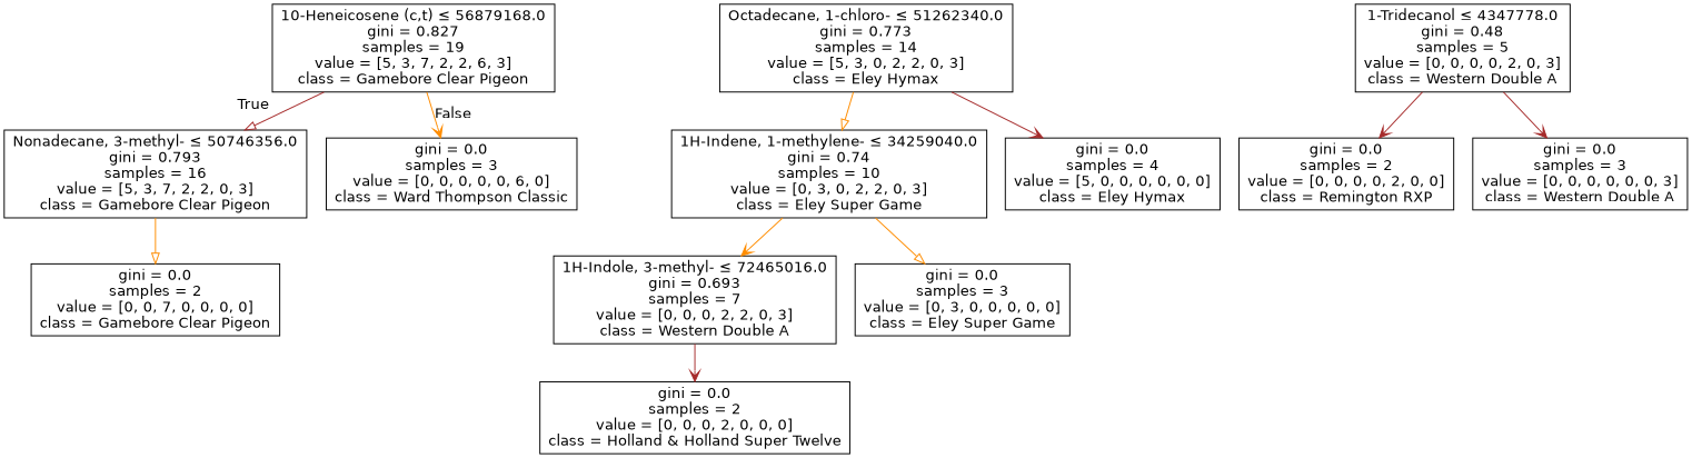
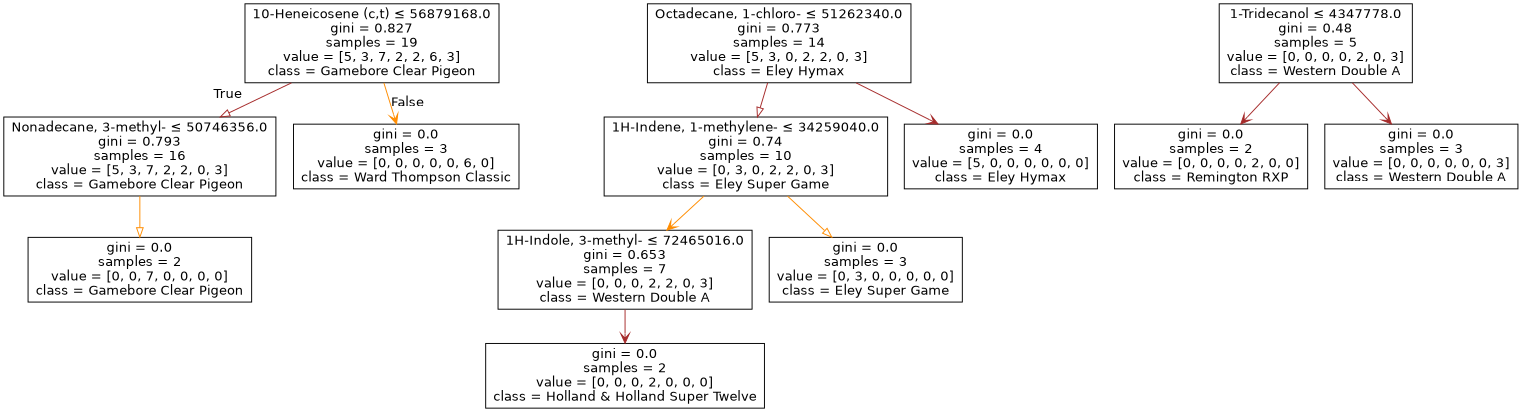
  digraph {
    node [fontname=helvetica shape=box]
    edge [arrowhead=vee color=brown fontname=helvetica]
    n1 [label=<10-Heneicosene (c,t) &le; 56879168.0<br/>gini = 0.827<br/>samples = 19<br/>value = [5, 3, 7, 2, 2, 6, 3]<br/>class = Gamebore Clear Pigeon>]
    n2 [label=<Nonadecane, 3-methyl- &le; 50746356.0<br/>gini = 0.793<br/>samples = 16<br/>value = [5, 3, 7, 2, 2, 0, 3]<br/>class = Gamebore Clear Pigeon>]
    n3 [label=<gini = 0.0<br/>samples = 3<br/>value = [0, 0, 0, 0, 0, 6, 0]<br/>class = Ward Thompson Classic>]
    n4 [label=<gini = 0.0<br/>samples = 2<br/>value = [0, 0, 7, 0, 0, 0, 0]<br/>class = Gamebore Clear Pigeon>]
    n5 [label=<Octadecane, 1-chloro- &le; 51262340.0<br/>gini = 0.773<br/>samples = 14<br/>value = [5, 3, 0, 2, 2, 0, 3]<br/>class = Eley Hymax>]
    n6 [label=<1H-Indene, 1-methylene- &le; 34259040.0<br/>gini = 0.74<br/>samples = 10<br/>value = [0, 3, 0, 2, 2, 0, 3]<br/>class = Eley Super Game>]
    n7 [label=<gini = 0.0<br/>samples = 4<br/>value = [5, 0, 0, 0, 0, 0, 0]<br/>class = Eley Hymax>]
-   n8 [label=<1H-Indole, 3-methyl- &le; 72465016.0<br/>gini = 0.693<br/>samples = 7<br/>value = [0, 0, 0, 2, 2, 0, 3]<br/>class = Western Double A>]
+   n8 [label=<1H-Indole, 3-methyl- &le; 72465016.0<br/>gini = 0.653<br/>samples = 7<br/>value = [0, 0, 0, 2, 2, 0, 3]<br/>class = Western Double A>]
    n9 [label=<gini = 0.0<br/>samples = 3<br/>value = [0, 3, 0, 0, 0, 0, 0]<br/>class = Eley Super Game>]
    n10 [label=<gini = 0.0<br/>samples = 2<br/>value = [0, 0, 0, 2, 0, 0, 0]<br/>class = Holland &amp; Holland Super Twelve>]
    n11 [label=<1-Tridecanol &le; 4347778.0<br/>gini = 0.48<br/>samples = 5<br/>value = [0, 0, 0, 0, 2, 0, 3]<br/>class = Western Double A>]
    n12 [label=<gini = 0.0<br/>samples = 2<br/>value = [0, 0, 0, 0, 2, 0, 0]<br/>class = Remington RXP>]
    n13 [label=<gini = 0.0<br/>samples = 3<br/>value = [0, 0, 0, 0, 0, 0, 3]<br/>class = Western Double A>]
    n1 -> n2 [arrowhead=onormal headlabel=True labelangle=45 labeldistance=2.5]
    n1 -> n3 [color=darkorange headlabel=False labelangle=-45 labeldistance=2.5]
    n2 -> n4 [arrowhead=onormal color=darkorange]
-   n5 -> n6 [arrowhead=onormal color=darkorange]
+   n5 -> n6 [arrowhead=onormal]
    n5 -> n7
    n6 -> n8 [color=darkorange]
    n6 -> n9 [arrowhead=onormal color=darkorange]
    n8 -> n10
    n11 -> n12
    n11 -> n13
  }
